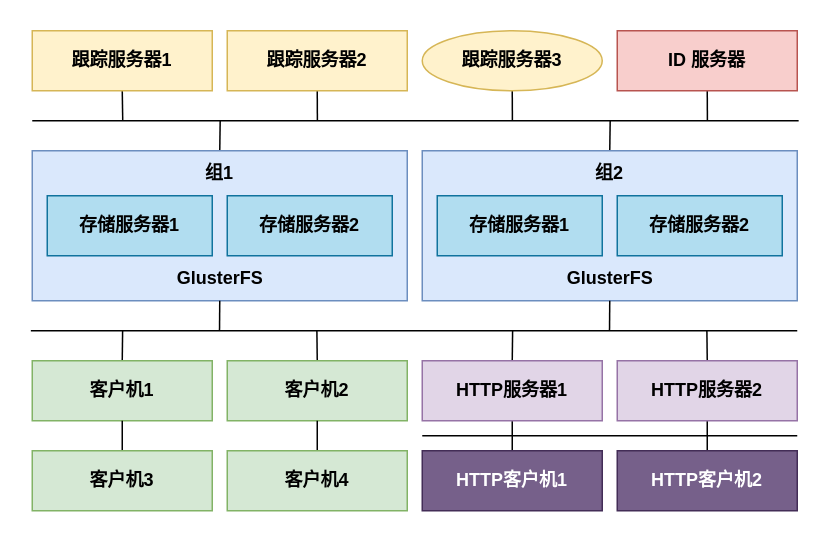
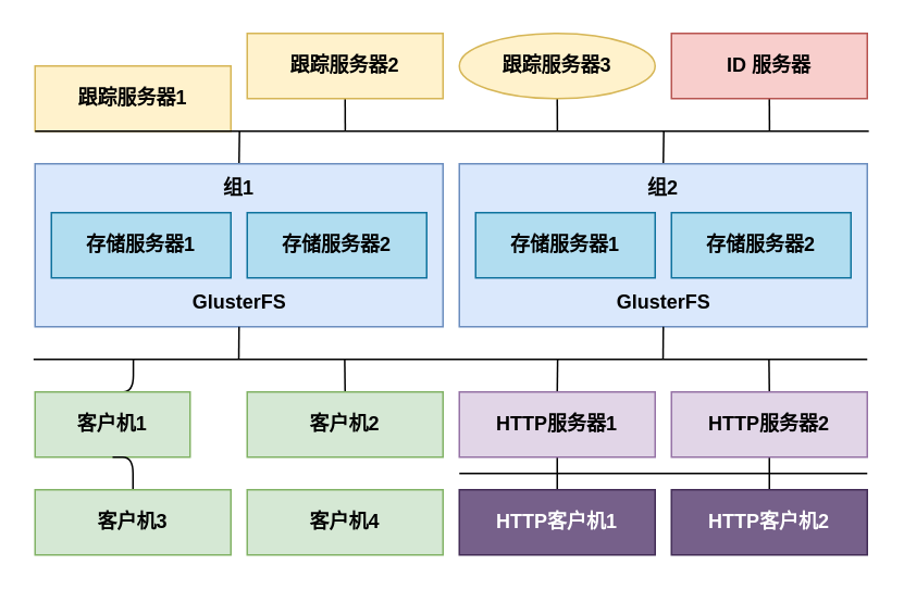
  <mxCell id="0" />
  <mxCell id="1" parent="0" />
  <mxCell id="2" style="edgeStyle=orthogonalEdgeStyle;rounded=0;orthogonalLoop=1;jettySize=auto;html=1;exitX=0.5;exitY=1;exitDx=0;exitDy=0;endArrow=none;endFill=0;fontStyle=1" edge="1" parent="1" source="3"><mxGeometry relative="1" as="geometry"><mxPoint x="81.333" y="80" as="targetPoint" /></mxGeometry></mxCell>
- <mxCell id="3" value="跟踪服务器1" style="rounded=0;whiteSpace=wrap;html=1;fillColor=#fff2cc;strokeColor=#d6b656;fontStyle=1" vertex="1" parent="1"><mxGeometry x="21" y="20" width="120" height="40" as="geometry" /></mxCell>
+ <mxCell id="3" value="跟踪服务器1" style="rounded=0;whiteSpace=wrap;html=1;fillColor=#fff2cc;strokeColor=#d6b656;fontStyle=1" vertex="1" parent="1"><mxGeometry x="21" y="40" width="120" height="40" as="geometry" /></mxCell>
  <mxCell id="4" style="edgeStyle=orthogonalEdgeStyle;orthogonalLoop=1;jettySize=auto;html=1;exitX=0.5;exitY=1;exitDx=0;exitDy=0;endArrow=none;endFill=0;fontStyle=1" edge="1" parent="1" source="5"><mxGeometry relative="1" as="geometry"><mxPoint x="211.095" y="80" as="targetPoint" /></mxGeometry></mxCell>
  <mxCell id="5" value="跟踪服务器2" style="rounded=0;whiteSpace=wrap;html=1;fillColor=#fff2cc;strokeColor=#d6b656;fontStyle=1" vertex="1" parent="1"><mxGeometry x="151" y="20" width="120" height="40" as="geometry" /></mxCell>
  <mxCell id="6" style="edgeStyle=orthogonalEdgeStyle;orthogonalLoop=1;jettySize=auto;html=1;exitX=0.5;exitY=1;exitDx=0;exitDy=0;endArrow=none;endFill=0;fontStyle=1" edge="1" parent="1" source="7"><mxGeometry relative="1" as="geometry"><mxPoint x="341.095" y="80" as="targetPoint" /></mxGeometry></mxCell>
  <mxCell id="7" value="跟踪服务器3" style="ellipse;whiteSpace=wrap;html=1;fillColor=#fff2cc;strokeColor=#d6b656;fontStyle=1;" vertex="1" parent="1"><mxGeometry x="281" y="20" width="120" height="40" as="geometry" /></mxCell>
  <mxCell id="8" style="edgeStyle=orthogonalEdgeStyle;orthogonalLoop=1;jettySize=auto;html=1;exitX=0.5;exitY=1;exitDx=0;exitDy=0;endArrow=none;endFill=0;fontStyle=1" edge="1" parent="1" source="9"><mxGeometry relative="1" as="geometry"><mxPoint x="471.095" y="80" as="targetPoint" /></mxGeometry></mxCell>
  <mxCell id="9" value="ID 服务器" style="rounded=0;whiteSpace=wrap;html=1;fillColor=#f8cecc;strokeColor=#b85450;fontStyle=1" vertex="1" parent="1"><mxGeometry x="411" y="20" width="120" height="40" as="geometry" /></mxCell>
  <mxCell id="10" value="" style="endArrow=none;html=1;rounded=0;fontStyle=1" edge="1" parent="1"><mxGeometry width="50" height="50" relative="1" as="geometry"><mxPoint x="21" y="80" as="sourcePoint" /><mxPoint x="531.941" y="80" as="targetPoint" /></mxGeometry></mxCell>
  <mxCell id="11" style="edgeStyle=orthogonalEdgeStyle;orthogonalLoop=1;jettySize=auto;html=1;exitX=0.5;exitY=0;exitDx=0;exitDy=0;endArrow=none;endFill=0;fontStyle=1" edge="1" parent="1" source="12"><mxGeometry relative="1" as="geometry"><mxPoint x="146.286" y="80" as="targetPoint" /></mxGeometry></mxCell>
  <mxCell id="12" value="" style="rounded=0;whiteSpace=wrap;html=1;fillColor=#dae8fc;strokeColor=#6c8ebf;fontStyle=1" vertex="1" parent="1"><mxGeometry x="21" y="100" width="250" height="100" as="geometry" /></mxCell>
  <mxCell id="13" style="edgeStyle=orthogonalEdgeStyle;orthogonalLoop=1;jettySize=auto;html=1;exitX=0.5;exitY=0;exitDx=0;exitDy=0;endArrow=none;endFill=0;fontStyle=1" edge="1" parent="1"><mxGeometry relative="1" as="geometry"><mxPoint x="406.286" y="80" as="targetPoint" /><mxPoint x="406" y="100" as="sourcePoint" /></mxGeometry></mxCell>
  <mxCell id="14" value="组1" style="text;html=1;strokeColor=none;fillColor=none;align=center;verticalAlign=middle;whiteSpace=wrap;rounded=0;fontStyle=1" vertex="1" parent="1"><mxGeometry x="116" y="100" width="60" height="30" as="geometry" /></mxCell>
  <mxCell id="15" value="存储服务器1" style="rounded=0;whiteSpace=wrap;html=1;fillColor=#b1ddf0;strokeColor=#10739e;fontStyle=1" vertex="1" parent="1"><mxGeometry x="31" y="130" width="110" height="40" as="geometry" /></mxCell>
  <mxCell id="16" value="存储服务器2" style="rounded=0;whiteSpace=wrap;html=1;fillColor=#b1ddf0;strokeColor=#10739e;fontStyle=1" vertex="1" parent="1"><mxGeometry x="151" y="130" width="110" height="40" as="geometry" /></mxCell>
  <mxCell id="17" style="edgeStyle=orthogonalEdgeStyle;orthogonalLoop=1;jettySize=auto;html=1;exitX=0.5;exitY=1;exitDx=0;exitDy=0;endArrow=none;endFill=0;" edge="1" parent="1" source="18"><mxGeometry relative="1" as="geometry"><mxPoint x="145.846" y="220" as="targetPoint" /></mxGeometry></mxCell>
  <mxCell id="18" value="GlusterFS" style="text;html=1;strokeColor=none;fillColor=none;align=center;verticalAlign=middle;whiteSpace=wrap;rounded=0;fontStyle=1" vertex="1" parent="1"><mxGeometry x="108.5" y="170" width="75" height="30" as="geometry" /></mxCell>
  <mxCell id="19" value="" style="rounded=0;whiteSpace=wrap;html=1;fillColor=#dae8fc;strokeColor=#6c8ebf;fontStyle=1" vertex="1" parent="1"><mxGeometry x="281" y="100" width="250" height="100" as="geometry" /></mxCell>
  <mxCell id="20" value="组2" style="text;html=1;strokeColor=none;fillColor=none;align=center;verticalAlign=middle;whiteSpace=wrap;rounded=0;fontStyle=1" vertex="1" parent="1"><mxGeometry x="376" y="100" width="60" height="30" as="geometry" /></mxCell>
  <mxCell id="21" value="存储服务器1" style="rounded=0;whiteSpace=wrap;html=1;fillColor=#b1ddf0;strokeColor=#10739e;fontStyle=1" vertex="1" parent="1"><mxGeometry x="291" y="130" width="110" height="40" as="geometry" /></mxCell>
  <mxCell id="22" value="存储服务器2" style="rounded=0;whiteSpace=wrap;html=1;fillColor=#b1ddf0;strokeColor=#10739e;fontStyle=1" vertex="1" parent="1"><mxGeometry x="411" y="130" width="110" height="40" as="geometry" /></mxCell>
  <mxCell id="23" style="edgeStyle=orthogonalEdgeStyle;orthogonalLoop=1;jettySize=auto;html=1;exitX=0.5;exitY=1;exitDx=0;exitDy=0;endArrow=none;endFill=0;" edge="1" parent="1" source="24"><mxGeometry relative="1" as="geometry"><mxPoint x="405.846" y="220" as="targetPoint" /></mxGeometry></mxCell>
  <mxCell id="24" value="GlusterFS" style="text;html=1;strokeColor=none;fillColor=none;align=center;verticalAlign=middle;whiteSpace=wrap;rounded=0;fontStyle=1" vertex="1" parent="1"><mxGeometry x="368.5" y="170" width="75" height="30" as="geometry" /></mxCell>
  <mxCell id="25" value="" style="endArrow=none;html=1;rounded=0;fontStyle=1" edge="1" parent="1"><mxGeometry width="50" height="50" relative="1" as="geometry"><mxPoint x="20.06" y="220" as="sourcePoint" /><mxPoint x="531.001" y="220" as="targetPoint" /></mxGeometry></mxCell>
  <mxCell id="26" style="edgeStyle=orthogonalEdgeStyle;orthogonalLoop=1;jettySize=auto;html=1;exitX=0.5;exitY=0;exitDx=0;exitDy=0;endArrow=none;endFill=0;" edge="1" parent="1" source="27"><mxGeometry relative="1" as="geometry"><mxPoint x="81.238" y="220" as="targetPoint" /></mxGeometry></mxCell>
- <mxCell id="27" value="客户机1" style="rounded=0;whiteSpace=wrap;html=1;fillColor=#d5e8d4;strokeColor=#82b366;fontStyle=1" vertex="1" parent="1"><mxGeometry x="21" y="240" width="120" height="40" as="geometry" /></mxCell>
+ <mxCell id="27" value="客户机1" style="rounded=0;whiteSpace=wrap;html=1;fillColor=#d5e8d4;strokeColor=#82b366;fontStyle=1" vertex="1" parent="1"><mxGeometry x="21" y="240" width="95" height="40" as="geometry" /></mxCell>
  <mxCell id="28" style="edgeStyle=orthogonalEdgeStyle;orthogonalLoop=1;jettySize=auto;html=1;exitX=0.5;exitY=0;exitDx=0;exitDy=0;endArrow=none;endFill=0;" edge="1" parent="1" source="29"><mxGeometry relative="1" as="geometry"><mxPoint x="210.762" y="220" as="targetPoint" /></mxGeometry></mxCell>
  <mxCell id="29" value="客户机2" style="rounded=0;whiteSpace=wrap;html=1;fillColor=#d5e8d4;strokeColor=#82b366;fontStyle=1" vertex="1" parent="1"><mxGeometry x="151" y="240" width="120" height="40" as="geometry" /></mxCell>
  <mxCell id="30" style="edgeStyle=orthogonalEdgeStyle;orthogonalLoop=1;jettySize=auto;html=1;exitX=0.5;exitY=0;exitDx=0;exitDy=0;endArrow=none;endFill=0;" edge="1" parent="1" source="32"><mxGeometry relative="1" as="geometry"><mxPoint x="341.238" y="220" as="targetPoint" /></mxGeometry></mxCell>
  <mxCell id="31" style="edgeStyle=orthogonalEdgeStyle;orthogonalLoop=1;jettySize=auto;html=1;exitX=0.5;exitY=1;exitDx=0;exitDy=0;entryX=0.5;entryY=0;entryDx=0;entryDy=0;endArrow=none;endFill=0;" edge="1" parent="1" source="32" target="41"><mxGeometry relative="1" as="geometry" /></mxCell>
  <mxCell id="32" value="HTTP服务器1" style="rounded=0;whiteSpace=wrap;html=1;fillColor=#e1d5e7;strokeColor=#9673a6;fontStyle=1" vertex="1" parent="1"><mxGeometry x="281" y="240" width="120" height="40" as="geometry" /></mxCell>
  <mxCell id="33" style="edgeStyle=orthogonalEdgeStyle;orthogonalLoop=1;jettySize=auto;html=1;exitX=0.5;exitY=0;exitDx=0;exitDy=0;endArrow=none;endFill=0;" edge="1" parent="1" source="35"><mxGeometry relative="1" as="geometry"><mxPoint x="470.762" y="220" as="targetPoint" /></mxGeometry></mxCell>
  <mxCell id="34" style="edgeStyle=orthogonalEdgeStyle;orthogonalLoop=1;jettySize=auto;html=1;exitX=0.5;exitY=1;exitDx=0;exitDy=0;entryX=0.5;entryY=0;entryDx=0;entryDy=0;endArrow=none;endFill=0;" edge="1" parent="1" source="35" target="42"><mxGeometry relative="1" as="geometry" /></mxCell>
  <mxCell id="35" value="HTTP服务器2" style="rounded=0;whiteSpace=wrap;html=1;fillColor=#e1d5e7;strokeColor=#9673a6;fontStyle=1" vertex="1" parent="1"><mxGeometry x="411" y="240" width="120" height="40" as="geometry" /></mxCell>
  <mxCell id="36" value="" style="edgeStyle=orthogonalEdgeStyle;orthogonalLoop=1;jettySize=auto;html=1;endArrow=none;endFill=0;" edge="1" parent="1" source="37" target="27"><mxGeometry relative="1" as="geometry" /></mxCell>
  <mxCell id="37" value="客户机3" style="rounded=0;whiteSpace=wrap;html=1;fillColor=#d5e8d4;strokeColor=#82b366;fontStyle=1" vertex="1" parent="1"><mxGeometry x="21" y="300" width="120" height="40" as="geometry" /></mxCell>
- <mxCell id="38" value="" style="edgeStyle=orthogonalEdgeStyle;orthogonalLoop=1;jettySize=auto;html=1;endArrow=none;endFill=0;" edge="1" parent="1" source="39" target="29"><mxGeometry relative="1" as="geometry" /></mxCell>
  <mxCell id="39" value="客户机4" style="rounded=0;whiteSpace=wrap;html=1;fillColor=#d5e8d4;strokeColor=#82b366;fontStyle=1" vertex="1" parent="1"><mxGeometry x="151" y="300" width="120" height="40" as="geometry" /></mxCell>
  <mxCell id="40" value="" style="endArrow=none;html=1;rounded=0;fontStyle=1" edge="1" parent="1"><mxGeometry width="50" height="50" relative="1" as="geometry"><mxPoint x="281" y="290" as="sourcePoint" /><mxPoint x="531.001" y="290" as="targetPoint" /></mxGeometry></mxCell>
  <mxCell id="41" value="HTTP客户机1" style="rounded=0;whiteSpace=wrap;html=1;fillColor=#76608a;strokeColor=#432D57;fontStyle=1;fontColor=#ffffff;" vertex="1" parent="1"><mxGeometry x="281" y="300" width="120" height="40" as="geometry" /></mxCell>
  <mxCell id="42" value="HTTP客户机2" style="rounded=0;whiteSpace=wrap;html=1;fillColor=#76608a;strokeColor=#432D57;fontStyle=1;fontColor=#ffffff;" vertex="1" parent="1"><mxGeometry x="411" y="300" width="120" height="40" as="geometry" /></mxCell>
